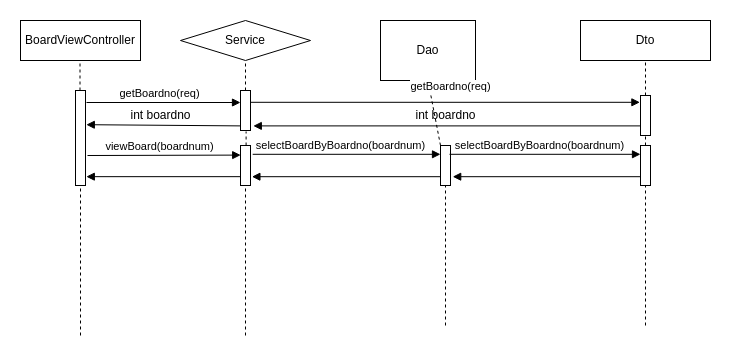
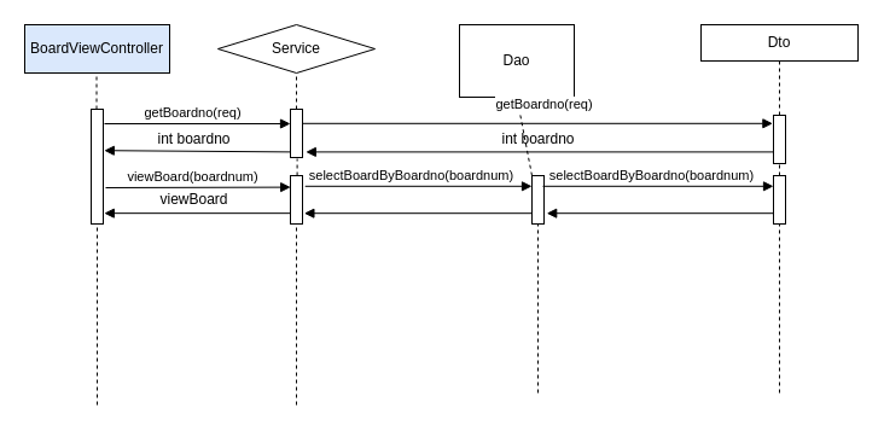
  <mxCell id="0" />
  <mxCell id="1" parent="0" />
- <mxCell id="2" value="BoardViewController" style="rounded=0;whiteSpace=wrap;html=1;" vertex="1" parent="1"><mxGeometry x="20" y="20" width="120" height="40" as="geometry" /></mxCell>
+ <mxCell id="2" value="BoardViewController" style="rounded=0;whiteSpace=wrap;html=1;fillColor=#dae8fc;" vertex="1" parent="1"><mxGeometry x="20" y="20" width="120" height="40" as="geometry" /></mxCell>
  <mxCell id="3" value="Service" style="rhombus;whiteSpace=wrap;html=1;" vertex="1" parent="1"><mxGeometry x="180" y="20" width="130" height="40" as="geometry" /></mxCell>
  <mxCell id="4" value="Dao" style="rounded=0;whiteSpace=wrap;html=1;" vertex="1" parent="1"><mxGeometry x="380" y="20" width="95" height="60" as="geometry" /></mxCell>
  <mxCell id="5" value="" style="endArrow=none;dashed=1;html=1;" edge="1" parent="1"><mxGeometry width="50" height="50" relative="1" as="geometry"><mxPoint x="79.5" y="90" as="sourcePoint" /><mxPoint x="79.5" y="60" as="targetPoint" /></mxGeometry></mxCell>
  <mxCell id="6" value="" style="endArrow=none;dashed=1;html=1;" edge="1" parent="1" target="10"><mxGeometry width="50" height="50" relative="1" as="geometry"><mxPoint x="80" y="335" as="sourcePoint" /><mxPoint x="90" y="145" as="targetPoint" /></mxGeometry></mxCell>
  <mxCell id="7" value="" style="endArrow=none;dashed=1;html=1;entryX=0.5;entryY=1;entryDx=0;entryDy=0;" edge="1" parent="1" target="3" source="20"><mxGeometry width="50" height="50" relative="1" as="geometry"><mxPoint x="320" y="90" as="sourcePoint" /><mxPoint x="315" y="250" as="targetPoint" /></mxGeometry></mxCell>
  <mxCell id="8" value="" style="endArrow=none;dashed=1;html=1;entryX=0.5;entryY=1;entryDx=0;entryDy=0;" edge="1" parent="1" source="16" target="4"><mxGeometry width="50" height="50" relative="1" as="geometry"><mxPoint x="580" y="325" as="sourcePoint" /><mxPoint x="350" y="70" as="targetPoint" /></mxGeometry></mxCell>
  <mxCell id="9" value="" style="endArrow=none;dashed=1;html=1;entryX=0.56;entryY=1.025;entryDx=0;entryDy=0;entryPerimeter=0;" edge="1" parent="1" source="14" target="20"><mxGeometry width="50" height="50" relative="1" as="geometry"><mxPoint x="320" y="335" as="sourcePoint" /><mxPoint x="320" y="130" as="targetPoint" /></mxGeometry></mxCell>
  <mxCell id="10" value="" style="html=1;points=[];perimeter=orthogonalPerimeter;" vertex="1" parent="1"><mxGeometry x="75" y="90" width="10" height="95" as="geometry" /></mxCell>
  <mxCell id="11" value="getBoardno(req)" style="html=1;verticalAlign=bottom;endArrow=block;entryX=-0.06;entryY=0.17;entryDx=0;entryDy=0;entryPerimeter=0;" edge="1" parent="1" source="20" target="22"><mxGeometry x="0.029" y="7" width="80" relative="1" as="geometry"><mxPoint x="86" y="102" as="sourcePoint" /><mxPoint x="600" y="102" as="targetPoint" /><mxPoint as="offset" /></mxGeometry></mxCell>
  <mxCell id="12" value="" style="html=1;verticalAlign=bottom;endArrow=block;entryX=1.28;entryY=0.885;entryDx=0;entryDy=0;entryPerimeter=0;" edge="1" parent="1" source="22" target="20"><mxGeometry x="0.035" y="-3" width="80" relative="1" as="geometry"><mxPoint x="600" y="125" as="sourcePoint" /><mxPoint x="323" y="126" as="targetPoint" /><mxPoint as="offset" /></mxGeometry></mxCell>
  <mxCell id="13" value="" style="html=1;verticalAlign=bottom;endArrow=block;exitX=0;exitY=0.885;exitDx=0;exitDy=0;exitPerimeter=0;entryX=1.08;entryY=0.36;entryDx=0;entryDy=0;entryPerimeter=0;" edge="1" parent="1" source="20" target="10"><mxGeometry x="0.035" y="-3" width="80" relative="1" as="geometry"><mxPoint x="313" y="126" as="sourcePoint" /><mxPoint x="90" y="126" as="targetPoint" /><mxPoint as="offset" /></mxGeometry></mxCell>
  <mxCell id="14" value="" style="html=1;points=[];perimeter=orthogonalPerimeter;" vertex="1" parent="1"><mxGeometry x="240" y="145" width="10" height="40" as="geometry" /></mxCell>
  <mxCell id="15" value="" style="endArrow=none;dashed=1;html=1;entryX=0.5;entryY=1;entryDx=0;entryDy=0;" edge="1" parent="1" target="14"><mxGeometry width="50" height="50" relative="1" as="geometry"><mxPoint x="245" y="335" as="sourcePoint" /><mxPoint x="320" y="130" as="targetPoint" /></mxGeometry></mxCell>
  <mxCell id="16" value="" style="html=1;points=[];perimeter=orthogonalPerimeter;" vertex="1" parent="1"><mxGeometry x="440" y="145" width="10" height="40" as="geometry" /></mxCell>
  <mxCell id="17" value="" style="endArrow=none;dashed=1;html=1;entryX=0.5;entryY=1;entryDx=0;entryDy=0;" edge="1" parent="1" target="16"><mxGeometry width="50" height="50" relative="1" as="geometry"><mxPoint x="445" y="325" as="sourcePoint" /><mxPoint x="580" y="60" as="targetPoint" /></mxGeometry></mxCell>
- <mxCell id="18" value="Dto" style="rounded=0;whiteSpace=wrap;html=1;" vertex="1" parent="1"><mxGeometry x="580" y="20" width="130" height="40" as="geometry" /></mxCell>
+ <mxCell id="18" value="Dto" style="rounded=0;whiteSpace=wrap;html=1;" vertex="1" parent="1"><mxGeometry x="580" y="20" width="130" height="30" as="geometry" /></mxCell>
  <mxCell id="19" value="" style="endArrow=none;dashed=1;html=1;entryX=0.5;entryY=1;entryDx=0;entryDy=0;" edge="1" parent="1" source="22" target="18"><mxGeometry width="50" height="50" relative="1" as="geometry"><mxPoint x="645" y="325" as="sourcePoint" /><mxPoint x="610" y="70" as="targetPoint" /></mxGeometry></mxCell>
  <mxCell id="20" value="" style="html=1;points=[];perimeter=orthogonalPerimeter;" vertex="1" parent="1"><mxGeometry x="240" y="90" width="10" height="40" as="geometry" /></mxCell>
  <mxCell id="21" value="getBoardno(req)" style="html=1;verticalAlign=bottom;endArrow=block;" edge="1" parent="1" target="20"><mxGeometry x="-0.058" width="80" relative="1" as="geometry"><mxPoint x="86" y="102" as="sourcePoint" /><mxPoint x="316" y="102" as="targetPoint" /><mxPoint as="offset" /></mxGeometry></mxCell>
  <mxCell id="22" value="" style="html=1;points=[];perimeter=orthogonalPerimeter;" vertex="1" parent="1"><mxGeometry x="640" y="95" width="10" height="40" as="geometry" /></mxCell>
  <mxCell id="23" value="" style="endArrow=none;dashed=1;html=1;entryX=0.5;entryY=1;entryDx=0;entryDy=0;" edge="1" parent="1" target="22"><mxGeometry width="50" height="50" relative="1" as="geometry"><mxPoint x="645" y="145" as="sourcePoint" /><mxPoint x="645" y="60" as="targetPoint" /></mxGeometry></mxCell>
  <mxCell id="24" value="" style="endArrow=none;dashed=1;html=1;entryX=0.5;entryY=1;entryDx=0;entryDy=0;" edge="1" parent="1"><mxGeometry width="50" height="50" relative="1" as="geometry"><mxPoint x="645" y="325" as="sourcePoint" /><mxPoint x="645" y="185" as="targetPoint" /></mxGeometry></mxCell>
  <mxCell id="25" value="viewBoard(boardnum)" style="html=1;verticalAlign=bottom;endArrow=block;entryX=0.02;entryY=0.24;entryDx=0;entryDy=0;entryPerimeter=0;" edge="1" parent="1" target="14"><mxGeometry x="-0.058" width="80" relative="1" as="geometry"><mxPoint x="87" y="155" as="sourcePoint" /><mxPoint x="240" y="159" as="targetPoint" /><mxPoint as="offset" /></mxGeometry></mxCell>
  <mxCell id="26" value="" style="html=1;verticalAlign=bottom;endArrow=block;entryX=1.08;entryY=0.907;entryDx=0;entryDy=0;entryPerimeter=0;" edge="1" parent="1" source="14" target="10"><mxGeometry x="0.035" y="-3" width="80" relative="1" as="geometry"><mxPoint x="220" y="215" as="sourcePoint" /><mxPoint x="100" y="215" as="targetPoint" /><mxPoint as="offset" /></mxGeometry></mxCell>
  <mxCell id="27" value="int boardno" style="text;html=1;align=center;verticalAlign=middle;resizable=0;points=[];autosize=1;" vertex="1" parent="1"><mxGeometry x="405" y="105" width="80" height="20" as="geometry" /></mxCell>
  <mxCell id="28" value="int boardno" style="text;html=1;align=center;verticalAlign=middle;resizable=0;points=[];autosize=1;" vertex="1" parent="1"><mxGeometry x="120" y="105" width="80" height="20" as="geometry" /></mxCell>
  <mxCell id="29" value="selectBoardByBoardno(boardnum)" style="html=1;verticalAlign=bottom;endArrow=block;exitX=1.22;exitY=0.22;exitDx=0;exitDy=0;exitPerimeter=0;" edge="1" parent="1" source="14" target="16"><mxGeometry x="-0.058" width="80" relative="1" as="geometry"><mxPoint x="249" y="161" as="sourcePoint" /><mxPoint x="250" y="169" as="targetPoint" /><mxPoint as="offset" /></mxGeometry></mxCell>
+ <mxCell id="30" value="viewBoard" style="text;html=1;align=center;verticalAlign=middle;resizable=0;points=[];autosize=1;" vertex="1" parent="1"><mxGeometry x="125" y="155" width="70" height="20" as="geometry" /></mxCell>
  <mxCell id="31" value="" style="html=1;verticalAlign=bottom;endArrow=block;entryX=1.14;entryY=0.78;entryDx=0;entryDy=0;entryPerimeter=0;" edge="1" parent="1" source="16" target="14"><mxGeometry x="0.035" y="-3" width="80" relative="1" as="geometry"><mxPoint x="438" y="176" as="sourcePoint" /><mxPoint x="463.8" y="183.8" as="targetPoint" /><mxPoint as="offset" /></mxGeometry></mxCell>
  <mxCell id="32" value="" style="html=1;points=[];perimeter=orthogonalPerimeter;" vertex="1" parent="1"><mxGeometry x="640" y="145" width="10" height="40" as="geometry" /></mxCell>
  <mxCell id="33" value="selectBoardByBoardno(boardnum)" style="html=1;verticalAlign=bottom;endArrow=block;exitX=0.9;exitY=0.22;exitDx=0;exitDy=0;exitPerimeter=0;" edge="1" parent="1" source="16" target="32"><mxGeometry x="-0.058" width="80" relative="1" as="geometry"><mxPoint x="272.2" y="173.8" as="sourcePoint" /><mxPoint x="460" y="173.8" as="targetPoint" /><mxPoint as="offset" /></mxGeometry></mxCell>
  <mxCell id="34" value="" style="html=1;verticalAlign=bottom;endArrow=block;entryX=1.22;entryY=0.78;entryDx=0;entryDy=0;entryPerimeter=0;" edge="1" parent="1" source="32" target="16"><mxGeometry x="0.035" y="-3" width="80" relative="1" as="geometry"><mxPoint x="450" y="186.2" as="sourcePoint" /><mxPoint x="261.4" y="186.2" as="targetPoint" /><mxPoint as="offset" /></mxGeometry></mxCell>
